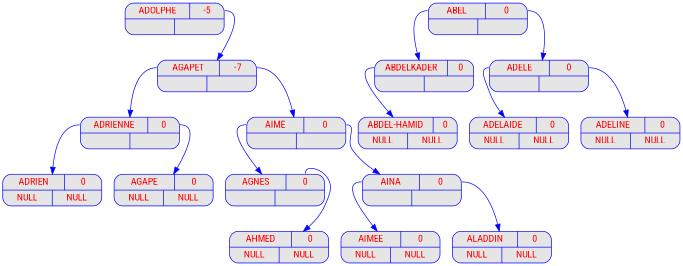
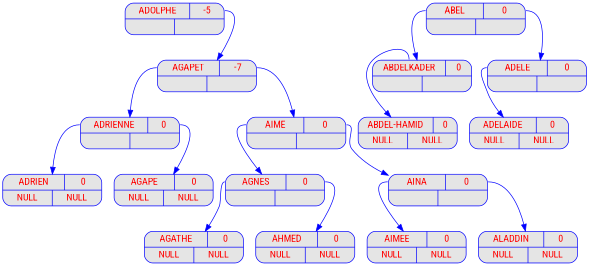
  digraph {
    fontname="Roboto Condensed"
    node [color=blue fillcolor=grey90 fontcolor=red fontname="Roboto Condensed" fontsize=14 shape=record style="rounded, filled"]
    edge [color=blue fontname="Roboto Condensed" tailport=d]
    n1 [label="{{<g> ADOLPHE | <d> -5 } | { <g> | <d>}}" width=2]
    n2 [label="{{<g> AGAPET | <d> -7 } | { <g> | <d>}}" width=2]
    n3 [label="{{<g> ABEL | <d> 0 } | { <g> | <d>}}" width=2]
    n4 [label="{{<g> ABDELKADER | <d> 0 } | { <g> | <d>}}" width=2]
    n5 [label="{{<g> ADELE | <d> 0 } | { <g> | <d>}}" width=2]
    n6 [label="{{<g> ADRIENNE | <d> 0 } | { <g> | <d>}}" width=2]
    n7 [label="{{<g> AIME | <d> 0 } | { <g> | <d>}}" width=2]
    n8 [label="{{<g> ABDEL-HAMID | <d> 0 }| { <g> NULL | <d> NULL}}" width=2]
    n9 [label="{{<g> ADELAIDE | <d> 0 }| { <g> NULL | <d> NULL}}" width=2]
-   n10 [label="{{<g> ADELINE | <d> 0 }| { <g> NULL | <d> NULL}}" width=2]
    n11 [label="{{<g> ADRIEN | <d> 0 }| { <g> NULL | <d> NULL}}" width=2]
    n12 [label="{{<g> AGAPE | <d> 0 }| { <g> NULL | <d> NULL}}" width=2]
    n13 [label="{{<g> AGNES | <d> 0 } | { <g> | <d>}}" width=2]
    n14 [label="{{<g> AINA | <d> 0 } | { <g> | <d>}}" width=2]
+   n15 [label="{{<g> AGATHE | <d> 0 }| { <g> NULL | <d> NULL}}" width=2]
    n16 [label="{{<g> AHMED | <d> 0 }| { <g> NULL | <d> NULL}}" width=2]
    n17 [label="{{<g> AIMEE | <d> 0 }| { <g> NULL | <d> NULL}}" width=2]
    n18 [label="{{<g> ALADDIN | <d> 0 }| { <g> NULL | <d> NULL}}" width=2]
    n1 -> n2
    n2 -> n6 [tailport=g]
    n2 -> n7
    n3 -> n4 [tailport=g]
    n3 -> n5
    n4 -> n8 [tailport=g]
    n5 -> n9 [tailport=g]
-   n5 -> n10
    n6 -> n11 [tailport=g]
    n6 -> n12
    n7 -> n13 [tailport=g]
    n7 -> n14
+   n13 -> n15 [tailport=g]
    n13 -> n16
    n14 -> n17 [tailport=g]
    n14 -> n18
  }
